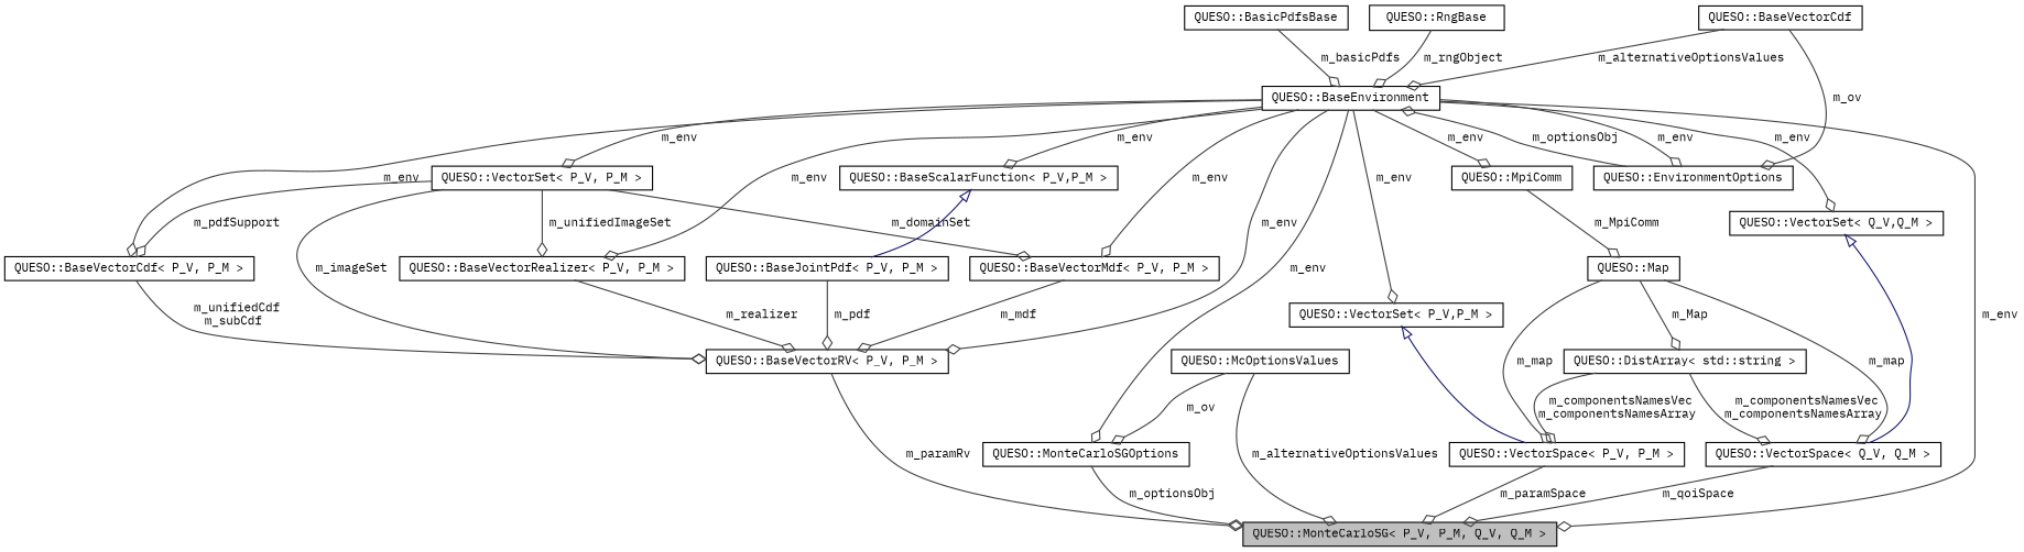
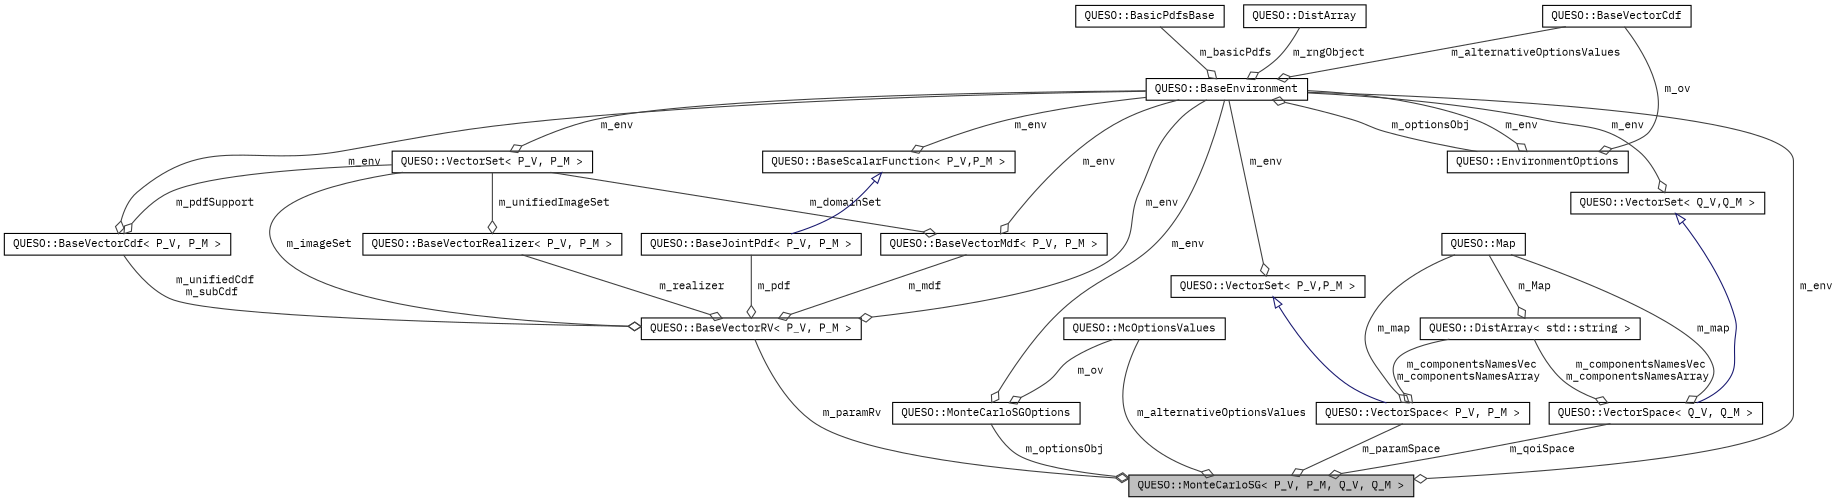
  digraph {
    fontname="IBM Plex Mono"
    node [color=black fontname="IBM Plex Mono" fontsize=10 shape=record]
    edge [arrowhead=odiamond color=grey25 fontname="IBM Plex Mono" fontsize=10 labelfontname=FreeSans labelfontsize=10 style=solid]
    n1 [fillcolor=grey75 fontcolor=black height=0.2 label="QUESO::MonteCarloSG\< P_V, P_M, Q_V, Q_M \>" style=filled width=0.4]
    n2 [height=0.2 label="QUESO::BaseEnvironment" width=0.4]
    n3 [height=0.2 label="QUESO::EnvironmentOptions" width=0.4]
-   n4 [height=0.2 label="QUESO::MpiComm" width=0.4]
    n5 [height=0.2 label="QUESO::MonteCarloSGOptions" width=0.4]
    n6 [height=0.2 label="QUESO::VectorSet\< Q_V,Q_M \>" width=0.4]
    n7 [height=0.2 label="QUESO::BaseVectorRV\< P_V, P_M \>" width=0.4]
    n8 [height=0.2 label="QUESO::BaseVectorCdf\< P_V, P_M \>" width=0.4]
    n9 [height=0.2 label="QUESO::VectorSet\< P_V, P_M \>" width=0.4]
    n10 [height=0.2 label="QUESO::BaseVectorRealizer\< P_V, P_M \>" width=0.4]
    n11 [height=0.2 label="QUESO::BaseVectorMdf\< P_V, P_M \>" width=0.4]
    n12 [height=0.2 label="QUESO::BaseScalarFunction\< P_V,P_M \>" width=0.4]
    n13 [height=0.2 label="QUESO::VectorSet\< P_V,P_M \>" width=0.4]
    n14 [height=0.2 label="QUESO::Map" width=0.4]
    n15 [height=0.2 label="QUESO::VectorSpace\< Q_V, Q_M \>" width=0.4]
    n16 [height=0.2 label="QUESO::BaseJointPdf\< P_V, P_M \>" width=0.4]
    n17 [height=0.2 label="QUESO::VectorSpace\< P_V, P_M \>" width=0.4]
    n18 [height=0.2 label="QUESO::BasicPdfsBase" width=0.4]
-   n19 [height=0.2 label="QUESO::RngBase" width=0.4]
+   n19 [height=0.2 label="QUESO::DistArray" width=0.4]
    n20 [height=0.2 label="QUESO::BaseVectorCdf" width=0.4]
    n21 [height=0.2 label="QUESO::DistArray\< std::string \>" width=0.4]
    n22 [height=0.2 label="QUESO::McOptionsValues" width=0.4]
    n2 -> n1 [label=" m_env"]
    n2 -> n3 [label=" m_env"]
-   n2 -> n4 [label=" m_env"]
    n2 -> n5 [label=" m_env"]
    n2 -> n6 [label=" m_env"]
    n2 -> n7 [label=" m_env"]
    n2 -> n8 [label=" m_env"]
    n2 -> n9 [label=" m_env"]
-   n2 -> n10 [label=" m_env"]
    n2 -> n11 [label=" m_env"]
    n2 -> n12 [label=" m_env"]
    n2 -> n13 [label=" m_env"]
    n3 -> n2 [label=" m_optionsObj"]
-   n4 -> n14 [label=" m_MpiComm"]
    n5 -> n1 [label=" m_optionsObj"]
    n6 -> n15 [arrowtail=onormal color=midnightblue dir=back arrowhead=""]
    n7 -> n1 [label=" m_paramRv"]
    n8 -> n7 [label=" m_unifiedCdf\nm_subCdf"]
    n9 -> n7 [label=" m_imageSet"]
    n9 -> n8 [label=" m_pdfSupport"]
    n9 -> n10 [label=" m_unifiedImageSet"]
    n9 -> n11 [label=" m_domainSet"]
    n10 -> n7 [label=" m_realizer"]
    n11 -> n7 [label=" m_mdf"]
    n12 -> n16 [arrowtail=onormal color=midnightblue dir=back arrowhead=""]
    n13 -> n17 [arrowtail=onormal color=midnightblue dir=back arrowhead=""]
    n14 -> n15 [label=" m_map"]
    n14 -> n17 [label=" m_map"]
    n14 -> n21 [label=" m_Map"]
    n15 -> n1 [label=" m_qoiSpace"]
    n16 -> n7 [label=" m_pdf"]
    n17 -> n1 [label=" m_paramSpace"]
    n18 -> n2 [label=" m_basicPdfs"]
    n19 -> n2 [label=" m_rngObject"]
    n20 -> n2 [label=" m_alternativeOptionsValues"]
    n20 -> n3 [label=" m_ov"]
    n21 -> n15 [label=" m_componentsNamesVec\nm_componentsNamesArray"]
    n21 -> n17 [label=" m_componentsNamesVec\nm_componentsNamesArray"]
    n22 -> n1 [label=" m_alternativeOptionsValues"]
    n22 -> n5 [label=" m_ov"]
  }
